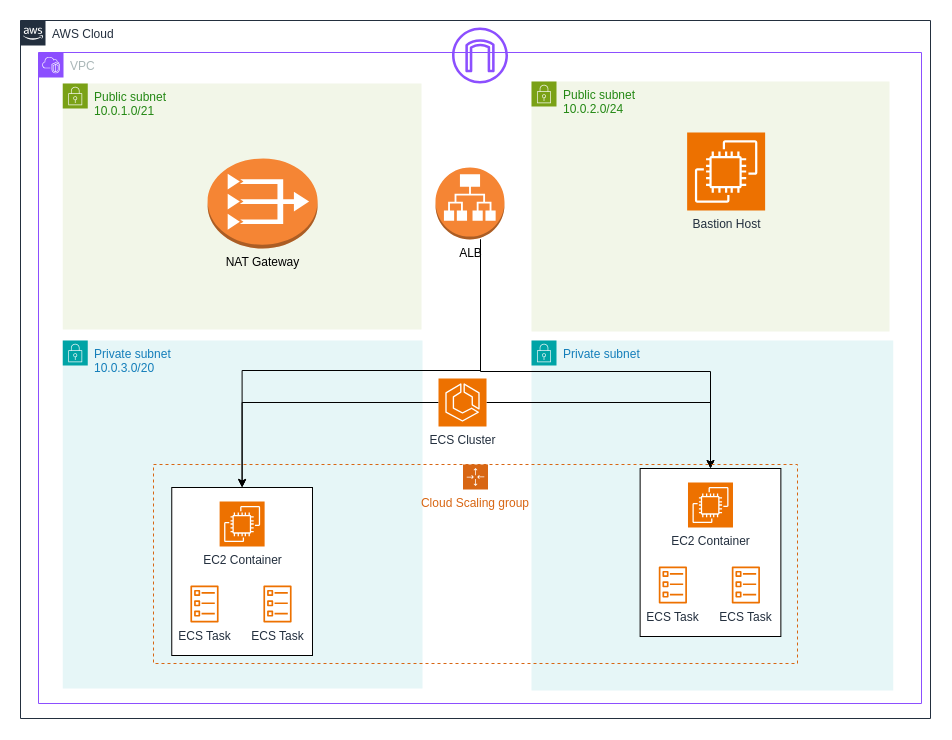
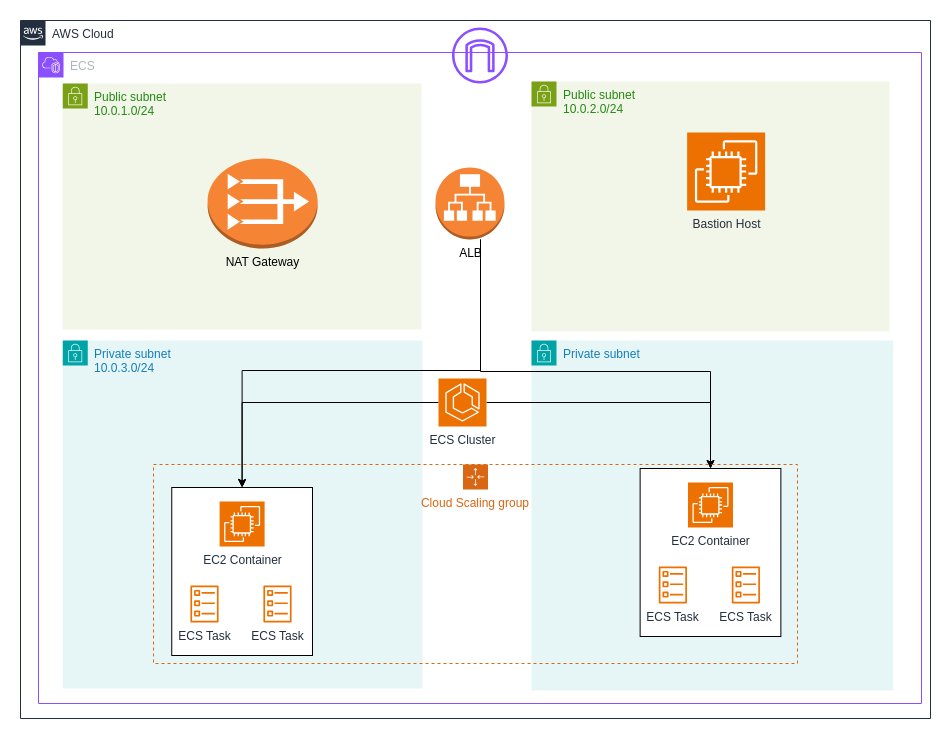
  <mxCell id="0" />
  <mxCell id="1" parent="0" />
  <mxCell id="2" value="AWS Cloud" style="points=[[0,0],[0.25,0],[0.5,0],[0.75,0],[1,0],[1,0.25],[1,0.5],[1,0.75],[1,1],[0.75,1],[0.5,1],[0.25,1],[0,1],[0,0.75],[0,0.5],[0,0.25]];outlineConnect=0;gradientColor=none;html=1;whiteSpace=wrap;fontSize=12;fontStyle=0;container=1;pointerEvents=0;collapsible=0;recursiveResize=0;shape=mxgraph.aws4.group;grIcon=mxgraph.aws4.group_aws_cloud_alt;strokeColor=#232F3E;fillColor=none;verticalAlign=top;align=left;spacingLeft=30;fontColor=#232F3E;dashed=0;" parent="1" vertex="1"><mxGeometry x="20" y="20" width="910" height="698" as="geometry" /></mxCell>
- <mxCell id="3" value="VPC" style="points=[[0,0],[0.25,0],[0.5,0],[0.75,0],[1,0],[1,0.25],[1,0.5],[1,0.75],[1,1],[0.75,1],[0.5,1],[0.25,1],[0,1],[0,0.75],[0,0.5],[0,0.25]];outlineConnect=0;gradientColor=none;html=1;whiteSpace=wrap;fontSize=12;fontStyle=0;container=1;pointerEvents=0;collapsible=0;recursiveResize=0;shape=mxgraph.aws4.group;grIcon=mxgraph.aws4.group_vpc2;strokeColor=#8C4FFF;fillColor=none;verticalAlign=top;align=left;spacingLeft=30;fontColor=#AAB7B8;dashed=0;" parent="1" vertex="1"><mxGeometry x="38" y="52" width="883" height="651" as="geometry" /></mxCell>
+ <mxCell id="3" value="ECS" style="points=[[0,0],[0.25,0],[0.5,0],[0.75,0],[1,0],[1,0.25],[1,0.5],[1,0.75],[1,1],[0.75,1],[0.5,1],[0.25,1],[0,1],[0,0.75],[0,0.5],[0,0.25]];outlineConnect=0;gradientColor=none;html=1;whiteSpace=wrap;fontSize=12;fontStyle=0;container=1;pointerEvents=0;collapsible=0;recursiveResize=0;shape=mxgraph.aws4.group;grIcon=mxgraph.aws4.group_vpc2;strokeColor=#8C4FFF;fillColor=none;verticalAlign=top;align=left;spacingLeft=30;fontColor=#AAB7B8;dashed=0;" parent="1" vertex="1"><mxGeometry x="38" y="52" width="883" height="651" as="geometry" /></mxCell>
  <mxCell id="4" value="Private subnet" style="points=[[0,0],[0.25,0],[0.5,0],[0.75,0],[1,0],[1,0.25],[1,0.5],[1,0.75],[1,1],[0.75,1],[0.5,1],[0.25,1],[0,1],[0,0.75],[0,0.5],[0,0.25]];outlineConnect=0;gradientColor=none;html=1;whiteSpace=wrap;fontSize=12;fontStyle=0;container=1;pointerEvents=0;collapsible=0;recursiveResize=0;shape=mxgraph.aws4.group;grIcon=mxgraph.aws4.group_security_group;grStroke=0;strokeColor=#00A4A6;fillColor=#E6F6F7;verticalAlign=top;align=left;spacingLeft=30;fontColor=#147EBA;dashed=0;" parent="3" vertex="1"><mxGeometry x="493" y="288" width="361.75" height="350" as="geometry" /></mxCell>
  <mxCell id="5" value="" style="group" parent="4" vertex="1" connectable="0"><mxGeometry x="108.63" y="128" width="140.73" height="168" as="geometry" /></mxCell>
  <mxCell id="6" value="" style="rounded=0;whiteSpace=wrap;html=1;" parent="5" vertex="1"><mxGeometry width="140.73" height="168" as="geometry" /></mxCell>
  <mxCell id="7" value="EC2 Container" style="sketch=0;points=[[0,0,0],[0.25,0,0],[0.5,0,0],[0.75,0,0],[1,0,0],[0,1,0],[0.25,1,0],[0.5,1,0],[0.75,1,0],[1,1,0],[0,0.25,0],[0,0.5,0],[0,0.75,0],[1,0.25,0],[1,0.5,0],[1,0.75,0]];outlineConnect=0;fontColor=#232F3E;fillColor=#ED7100;strokeColor=#ffffff;dashed=0;verticalLabelPosition=bottom;verticalAlign=top;align=center;html=1;fontSize=12;fontStyle=0;aspect=fixed;shape=mxgraph.aws4.resourceIcon;resIcon=mxgraph.aws4.ec2;" parent="5" vertex="1"><mxGeometry x="47.86" y="14" width="45" height="45" as="geometry" /></mxCell>
  <mxCell id="8" value="ECS Task" style="sketch=0;outlineConnect=0;fontColor=#232F3E;gradientColor=none;fillColor=#ED7100;strokeColor=none;dashed=0;verticalLabelPosition=bottom;verticalAlign=top;align=center;html=1;fontSize=12;fontStyle=0;aspect=fixed;pointerEvents=1;shape=mxgraph.aws4.ecs_task;" parent="5" vertex="1"><mxGeometry x="18.48" y="98" width="28.52" height="37" as="geometry" /></mxCell>
  <mxCell id="9" value="ECS Task" style="sketch=0;outlineConnect=0;fontColor=#232F3E;gradientColor=none;fillColor=#ED7100;strokeColor=none;dashed=0;verticalLabelPosition=bottom;verticalAlign=top;align=center;html=1;fontSize=12;fontStyle=0;aspect=fixed;pointerEvents=1;shape=mxgraph.aws4.ecs_task;" parent="5" vertex="1"><mxGeometry x="91.48" y="98" width="28.52" height="37" as="geometry" /></mxCell>
- <mxCell id="10" value="Public subnet&lt;div&gt;10.0.1.0/21&lt;/div&gt;" style="points=[[0,0],[0.25,0],[0.5,0],[0.75,0],[1,0],[1,0.25],[1,0.5],[1,0.75],[1,1],[0.75,1],[0.5,1],[0.25,1],[0,1],[0,0.75],[0,0.5],[0,0.25]];outlineConnect=0;gradientColor=none;html=1;whiteSpace=wrap;fontSize=12;fontStyle=0;container=1;pointerEvents=0;collapsible=0;recursiveResize=0;shape=mxgraph.aws4.group;grIcon=mxgraph.aws4.group_security_group;grStroke=0;strokeColor=#7AA116;fillColor=#F2F6E8;verticalAlign=top;align=left;spacingLeft=30;fontColor=#248814;dashed=0;" parent="3" vertex="1"><mxGeometry x="24.25" y="31" width="358.75" height="246" as="geometry" /></mxCell>
+ <mxCell id="10" value="Public subnet&lt;div&gt;10.0.1.0/24&lt;/div&gt;" style="points=[[0,0],[0.25,0],[0.5,0],[0.75,0],[1,0],[1,0.25],[1,0.5],[1,0.75],[1,1],[0.75,1],[0.5,1],[0.25,1],[0,1],[0,0.75],[0,0.5],[0,0.25]];outlineConnect=0;gradientColor=none;html=1;whiteSpace=wrap;fontSize=12;fontStyle=0;container=1;pointerEvents=0;collapsible=0;recursiveResize=0;shape=mxgraph.aws4.group;grIcon=mxgraph.aws4.group_security_group;grStroke=0;strokeColor=#7AA116;fillColor=#F2F6E8;verticalAlign=top;align=left;spacingLeft=30;fontColor=#248814;dashed=0;" parent="3" vertex="1"><mxGeometry x="24.25" y="31" width="358.75" height="246" as="geometry" /></mxCell>
  <mxCell id="11" value="NAT Gateway" style="outlineConnect=0;dashed=0;verticalLabelPosition=bottom;verticalAlign=top;align=center;html=1;shape=mxgraph.aws3.vpc_nat_gateway;fillColor=#F58534;gradientColor=none;" parent="10" vertex="1"><mxGeometry x="144.87" y="75" width="110" height="90" as="geometry" /></mxCell>
  <mxCell id="12" value="Public subnet&lt;div&gt;10.0.2.0/24&lt;/div&gt;" style="points=[[0,0],[0.25,0],[0.5,0],[0.75,0],[1,0],[1,0.25],[1,0.5],[1,0.75],[1,1],[0.75,1],[0.5,1],[0.25,1],[0,1],[0,0.75],[0,0.5],[0,0.25]];outlineConnect=0;gradientColor=none;html=1;whiteSpace=wrap;fontSize=12;fontStyle=0;container=1;pointerEvents=0;collapsible=0;recursiveResize=0;shape=mxgraph.aws4.group;grIcon=mxgraph.aws4.group_security_group;grStroke=0;strokeColor=#7AA116;fillColor=#F2F6E8;verticalAlign=top;align=left;spacingLeft=30;fontColor=#248814;dashed=0;" parent="3" vertex="1"><mxGeometry x="493" y="29" width="358" height="250" as="geometry" /></mxCell>
  <mxCell id="13" value="Bastion Host" style="sketch=0;points=[[0,0,0],[0.25,0,0],[0.5,0,0],[0.75,0,0],[1,0,0],[0,1,0],[0.25,1,0],[0.5,1,0],[0.75,1,0],[1,1,0],[0,0.25,0],[0,0.5,0],[0,0.75,0],[1,0.25,0],[1,0.5,0],[1,0.75,0]];outlineConnect=0;fontColor=#232F3E;fillColor=#ED7100;strokeColor=#ffffff;dashed=0;verticalLabelPosition=bottom;verticalAlign=top;align=center;html=1;fontSize=12;fontStyle=0;aspect=fixed;shape=mxgraph.aws4.resourceIcon;resIcon=mxgraph.aws4.ec2;" parent="12" vertex="1"><mxGeometry x="155.63" y="51" width="78" height="78" as="geometry" /></mxCell>
- <mxCell id="14" value="Private subnet&lt;div&gt;10.0.3.0/20&lt;/div&gt;" style="points=[[0,0],[0.25,0],[0.5,0],[0.75,0],[1,0],[1,0.25],[1,0.5],[1,0.75],[1,1],[0.75,1],[0.5,1],[0.25,1],[0,1],[0,0.75],[0,0.5],[0,0.25]];outlineConnect=0;gradientColor=none;html=1;whiteSpace=wrap;fontSize=12;fontStyle=0;container=1;pointerEvents=0;collapsible=0;recursiveResize=0;shape=mxgraph.aws4.group;grIcon=mxgraph.aws4.group_security_group;grStroke=0;strokeColor=#00A4A6;fillColor=#E6F6F7;verticalAlign=top;align=left;spacingLeft=30;fontColor=#147EBA;dashed=0;" parent="3" vertex="1"><mxGeometry x="24.25" y="288" width="359.75" height="348" as="geometry" /></mxCell>
+ <mxCell id="14" value="Private subnet&lt;div&gt;10.0.3.0/24&lt;/div&gt;" style="points=[[0,0],[0.25,0],[0.5,0],[0.75,0],[1,0],[1,0.25],[1,0.5],[1,0.75],[1,1],[0.75,1],[0.5,1],[0.25,1],[0,1],[0,0.75],[0,0.5],[0,0.25]];outlineConnect=0;gradientColor=none;html=1;whiteSpace=wrap;fontSize=12;fontStyle=0;container=1;pointerEvents=0;collapsible=0;recursiveResize=0;shape=mxgraph.aws4.group;grIcon=mxgraph.aws4.group_security_group;grStroke=0;strokeColor=#00A4A6;fillColor=#E6F6F7;verticalAlign=top;align=left;spacingLeft=30;fontColor=#147EBA;dashed=0;" parent="3" vertex="1"><mxGeometry x="24.25" y="288" width="359.75" height="348" as="geometry" /></mxCell>
  <mxCell id="15" value="" style="group" parent="14" vertex="1" connectable="0"><mxGeometry x="109.01" y="147" width="140.73" height="168" as="geometry" /></mxCell>
  <mxCell id="16" value="" style="rounded=0;whiteSpace=wrap;html=1;" parent="15" vertex="1"><mxGeometry width="140.73" height="168" as="geometry" /></mxCell>
  <mxCell id="17" value="EC2 Container" style="sketch=0;points=[[0,0,0],[0.25,0,0],[0.5,0,0],[0.75,0,0],[1,0,0],[0,1,0],[0.25,1,0],[0.5,1,0],[0.75,1,0],[1,1,0],[0,0.25,0],[0,0.5,0],[0,0.75,0],[1,0.25,0],[1,0.5,0],[1,0.75,0]];outlineConnect=0;fontColor=#232F3E;fillColor=#ED7100;strokeColor=#ffffff;dashed=0;verticalLabelPosition=bottom;verticalAlign=top;align=center;html=1;fontSize=12;fontStyle=0;aspect=fixed;shape=mxgraph.aws4.resourceIcon;resIcon=mxgraph.aws4.ec2;" parent="15" vertex="1"><mxGeometry x="47.86" y="14" width="45" height="45" as="geometry" /></mxCell>
  <mxCell id="18" value="ECS Task" style="sketch=0;outlineConnect=0;fontColor=#232F3E;gradientColor=none;fillColor=#ED7100;strokeColor=none;dashed=0;verticalLabelPosition=bottom;verticalAlign=top;align=center;html=1;fontSize=12;fontStyle=0;aspect=fixed;pointerEvents=1;shape=mxgraph.aws4.ecs_task;" parent="15" vertex="1"><mxGeometry x="18.48" y="98" width="28.52" height="37" as="geometry" /></mxCell>
  <mxCell id="19" value="ECS Task" style="sketch=0;outlineConnect=0;fontColor=#232F3E;gradientColor=none;fillColor=#ED7100;strokeColor=none;dashed=0;verticalLabelPosition=bottom;verticalAlign=top;align=center;html=1;fontSize=12;fontStyle=0;aspect=fixed;pointerEvents=1;shape=mxgraph.aws4.ecs_task;" parent="15" vertex="1"><mxGeometry x="91.48" y="98" width="28.52" height="37" as="geometry" /></mxCell>
  <mxCell id="20" style="edgeStyle=orthogonalEdgeStyle;rounded=0;orthogonalLoop=1;jettySize=auto;html=1;entryX=0.5;entryY=0;entryDx=0;entryDy=0;" parent="3" source="22" target="16" edge="1"><mxGeometry relative="1" as="geometry"><Array as="points"><mxPoint x="442" y="318" /><mxPoint x="204" y="318" /></Array></mxGeometry></mxCell>
  <mxCell id="21" style="edgeStyle=orthogonalEdgeStyle;rounded=0;orthogonalLoop=1;jettySize=auto;html=1;entryX=0.5;entryY=0;entryDx=0;entryDy=0;" parent="3" source="22" target="6" edge="1"><mxGeometry relative="1" as="geometry"><Array as="points"><mxPoint x="442" y="319" /><mxPoint x="672" y="319" /></Array></mxGeometry></mxCell>
  <mxCell id="22" value="ALB" style="outlineConnect=0;dashed=0;verticalLabelPosition=bottom;verticalAlign=top;align=center;html=1;shape=mxgraph.aws3.application_load_balancer;fillColor=#F58534;gradientColor=none;" parent="3" vertex="1"><mxGeometry x="397" y="115" width="69" height="72" as="geometry" /></mxCell>
  <mxCell id="23" style="edgeStyle=orthogonalEdgeStyle;rounded=0;orthogonalLoop=1;jettySize=auto;html=1;entryX=0.5;entryY=0;entryDx=0;entryDy=0;" parent="3" source="25" target="16" edge="1"><mxGeometry relative="1" as="geometry" /></mxCell>
  <mxCell id="24" style="edgeStyle=orthogonalEdgeStyle;rounded=0;orthogonalLoop=1;jettySize=auto;html=1;entryX=0.5;entryY=0;entryDx=0;entryDy=0;" parent="3" source="25" target="6" edge="1"><mxGeometry relative="1" as="geometry" /></mxCell>
  <mxCell id="25" value="ECS Cluster" style="sketch=0;points=[[0,0,0],[0.25,0,0],[0.5,0,0],[0.75,0,0],[1,0,0],[0,1,0],[0.25,1,0],[0.5,1,0],[0.75,1,0],[1,1,0],[0,0.25,0],[0,0.5,0],[0,0.75,0],[1,0.25,0],[1,0.5,0],[1,0.75,0]];outlineConnect=0;fontColor=#232F3E;fillColor=#ED7100;strokeColor=#ffffff;dashed=0;verticalLabelPosition=bottom;verticalAlign=top;align=center;html=1;fontSize=12;fontStyle=0;aspect=fixed;shape=mxgraph.aws4.resourceIcon;resIcon=mxgraph.aws4.ecs;" parent="3" vertex="1"><mxGeometry x="400" y="326" width="48" height="48" as="geometry" /></mxCell>
  <mxCell id="26" value="" style="sketch=0;outlineConnect=0;fontColor=#232F3E;gradientColor=none;fillColor=#8C4FFF;strokeColor=none;dashed=0;verticalLabelPosition=bottom;verticalAlign=top;align=center;html=1;fontSize=12;fontStyle=0;aspect=fixed;pointerEvents=1;shape=mxgraph.aws4.internet_gateway;" parent="3" vertex="1"><mxGeometry x="413.5" y="-25" width="56" height="56" as="geometry" /></mxCell>
  <mxCell id="27" value="Cloud Scaling group" style="points=[[0,0],[0.25,0],[0.5,0],[0.75,0],[1,0],[1,0.25],[1,0.5],[1,0.75],[1,1],[0.75,1],[0.5,1],[0.25,1],[0,1],[0,0.75],[0,0.5],[0,0.25]];outlineConnect=0;gradientColor=none;html=1;whiteSpace=wrap;fontSize=12;fontStyle=0;container=1;pointerEvents=0;collapsible=0;recursiveResize=0;shape=mxgraph.aws4.groupCenter;grIcon=mxgraph.aws4.group_auto_scaling_group;grStroke=1;strokeColor=#D86613;fillColor=none;verticalAlign=top;align=center;fontColor=#D86613;dashed=1;spacingTop=25;" parent="3" vertex="1"><mxGeometry x="115" y="412" width="644" height="199" as="geometry" /></mxCell>
